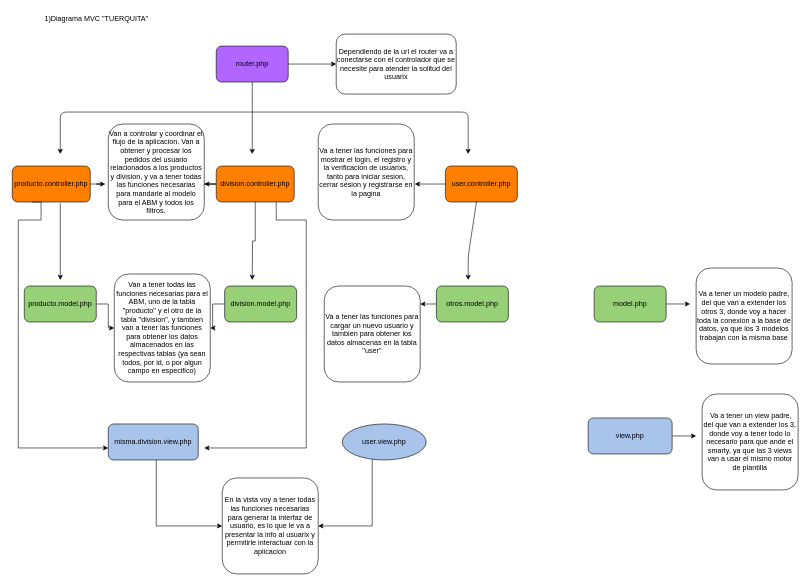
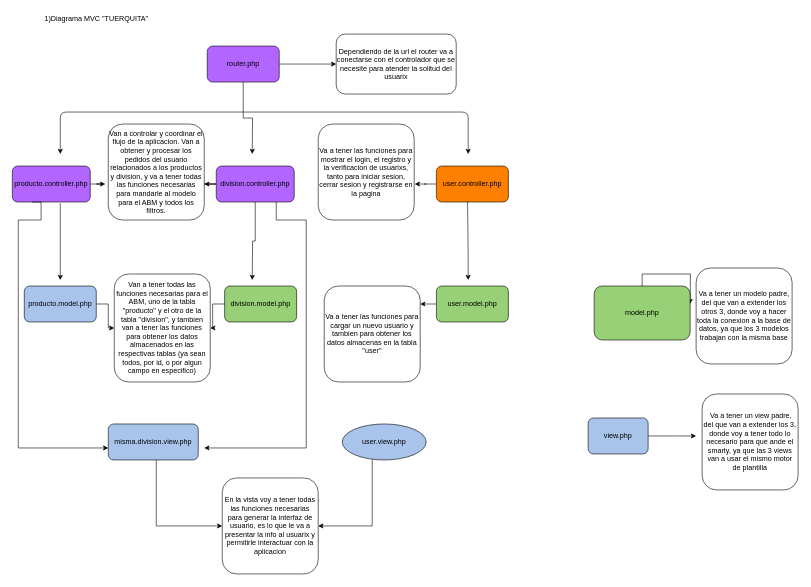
  <mxCell id="0" />
  <mxCell id="1" parent="0" />
  <mxCell id="2" value="" style="edgeStyle=orthogonalEdgeStyle;rounded=0;orthogonalLoop=1;jettySize=auto;html=1;" parent="1" source="4" target="5" edge="1"><mxGeometry relative="1" as="geometry" /></mxCell>
  <mxCell id="3" style="edgeStyle=orthogonalEdgeStyle;rounded=0;orthogonalLoop=1;jettySize=auto;html=1;exitX=0.5;exitY=1;exitDx=0;exitDy=0;" parent="1" source="4" edge="1"><mxGeometry relative="1" as="geometry"><mxPoint x="420" y="256" as="targetPoint" /><mxPoint x="650" y="226" as="sourcePoint" /></mxGeometry></mxCell>
- <mxCell id="4" value="router.php" style="rounded=1;whiteSpace=wrap;html=1;fillColor=#B266FF;" parent="1" vertex="1"><mxGeometry x="360" y="76" width="120" height="60" as="geometry" /></mxCell>
+ <mxCell id="4" value="router.php" style="rounded=1;whiteSpace=wrap;html=1;fillColor=#B266FF;" parent="1" vertex="1"><mxGeometry x="345" y="76" width="120" height="60" as="geometry" /></mxCell>
  <mxCell id="5" value="Dependiendo de la url el router va a conectarse con el controlador que se necesite para atender la solitud del usuarix" style="rounded=1;whiteSpace=wrap;html=1;" parent="1" vertex="1"><mxGeometry x="560" y="56" width="200" height="100" as="geometry" /></mxCell>
  <mxCell id="6" value="1)Diagrama MVC &quot;TUERQUITA&quot;" style="text;html=1;align=center;verticalAlign=middle;resizable=0;points=[];autosize=1;" parent="1" vertex="1"><mxGeometry x="65" y="20" width="190" height="20" as="geometry" /></mxCell>
  <mxCell id="7" style="edgeStyle=orthogonalEdgeStyle;rounded=0;orthogonalLoop=1;jettySize=auto;html=1;entryX=1;entryY=0.625;entryDx=0;entryDy=0;entryPerimeter=0;" parent="1" source="9" target="16" edge="1"><mxGeometry relative="1" as="geometry" /></mxCell>
  <mxCell id="8" style="edgeStyle=orthogonalEdgeStyle;rounded=0;orthogonalLoop=1;jettySize=auto;html=1;" parent="1" source="9" edge="1"><mxGeometry relative="1" as="geometry"><mxPoint x="420" y="466" as="targetPoint" /></mxGeometry></mxCell>
- <mxCell id="9" value="division.controller.php" style="rounded=1;whiteSpace=wrap;html=1;fillColor=#FF8000;" parent="1" vertex="1"><mxGeometry x="360" y="276" width="130" height="60" as="geometry" /></mxCell>
+ <mxCell id="9" value="division.controller.php" style="rounded=1;whiteSpace=wrap;html=1;fillColor=#b266ff;" parent="1" vertex="1"><mxGeometry x="360" y="276" width="130" height="60" as="geometry" /></mxCell>
  <mxCell id="10" style="edgeStyle=orthogonalEdgeStyle;rounded=0;orthogonalLoop=1;jettySize=auto;html=1;entryX=-0.031;entryY=0.625;entryDx=0;entryDy=0;entryPerimeter=0;" parent="1" source="11" target="16" edge="1"><mxGeometry relative="1" as="geometry" /></mxCell>
- <mxCell id="11" value="producto.controller.php" style="rounded=1;whiteSpace=wrap;html=1;fillColor=#FF8000;" parent="1" vertex="1"><mxGeometry y="276" width="130" height="60" as="geometry" x="20" /></mxCell>
+ <mxCell id="11" value="producto.controller.php" style="rounded=1;whiteSpace=wrap;html=1;fillColor=#b266ff;" parent="1" vertex="1"><mxGeometry y="276" width="130" height="60" as="geometry" x="20" /></mxCell>
  <mxCell id="12" style="edgeStyle=orthogonalEdgeStyle;rounded=0;orthogonalLoop=1;jettySize=auto;html=1;entryX=1.006;entryY=0.625;entryDx=0;entryDy=0;entryPerimeter=0;" parent="1" source="13" target="17" edge="1"><mxGeometry relative="1" as="geometry" /></mxCell>
- <mxCell id="13" value="user.controller.php" style="rounded=1;whiteSpace=wrap;html=1;fillColor=#FF8000;" parent="1" vertex="1"><mxGeometry x="742" y="276" width="120" height="60" as="geometry" /></mxCell>
+ <mxCell id="13" value="user.controller.php" style="rounded=1;whiteSpace=wrap;html=1;fillColor=#FF8000;" parent="1" vertex="1"><mxGeometry x="727" y="276" width="120" height="60" as="geometry" /></mxCell>
  <mxCell id="14" value="" style="endArrow=classic;html=1;" parent="1" edge="1"><mxGeometry width="50" height="50" relative="1" as="geometry"><mxPoint x="420" y="186" as="sourcePoint" /><mxPoint x="780" y="256" as="targetPoint" /><Array as="points"><mxPoint x="780" y="186" /></Array></mxGeometry></mxCell>
  <mxCell id="15" value="" style="endArrow=classic;html=1;" parent="1" edge="1"><mxGeometry width="50" height="50" relative="1" as="geometry"><mxPoint x="420" y="186" as="sourcePoint" /><mxPoint x="100" y="256" as="targetPoint" /><Array as="points"><mxPoint x="100" y="186" /></Array></mxGeometry></mxCell>
  <mxCell id="16" value="Van a controlar y coordinar el flujo de la aplicacion. Van a obtener y procesar los pedidos del usuario relacionados a los productos y division, y va a tener todas las funciones necesarias para mandarle al modelo para el ABM y todos los filtros." style="rounded=1;whiteSpace=wrap;html=1;" parent="1" vertex="1"><mxGeometry x="180" y="206" width="160" height="160" as="geometry" /></mxCell>
  <mxCell id="17" value="Va a tener las funciones para mostrar el login, el registro y la verificacion de usuarixs, tanto para iniciar sesion, cerrar sesion y registrarse en la pagina" style="rounded=1;whiteSpace=wrap;html=1;" parent="1" vertex="1"><mxGeometry x="530" y="206" width="160" height="160" as="geometry" /></mxCell>
  <mxCell id="18" style="edgeStyle=orthogonalEdgeStyle;rounded=0;orthogonalLoop=1;jettySize=auto;html=1;" parent="1" edge="1"><mxGeometry relative="1" as="geometry"><mxPoint x="340" y="746" as="targetPoint" /><mxPoint x="460" y="336" as="sourcePoint" /><Array as="points"><mxPoint x="460" y="336" /><mxPoint x="460" y="366" /><mxPoint x="510" y="366" /><mxPoint x="510" y="746" /></Array></mxGeometry></mxCell>
  <mxCell id="19" style="edgeStyle=orthogonalEdgeStyle;rounded=0;orthogonalLoop=1;jettySize=auto;html=1;" parent="1" source="20" target="28" edge="1"><mxGeometry relative="1" as="geometry" /></mxCell>
  <mxCell id="20" value="division.model.php" style="rounded=1;whiteSpace=wrap;html=1;fillColor=#97D077;" parent="1" vertex="1"><mxGeometry x="374" y="476" width="120" height="60" as="geometry" /></mxCell>
  <mxCell id="21" style="edgeStyle=orthogonalEdgeStyle;rounded=0;orthogonalLoop=1;jettySize=auto;html=1;exitX=0.25;exitY=1;exitDx=0;exitDy=0;" parent="1" source="11" edge="1"><mxGeometry relative="1" as="geometry"><mxPoint x="180" y="746" as="targetPoint" /><Array as="points"><mxPoint x="68" y="366" /><mxPoint x="30" y="366" /><mxPoint x="30" y="746" /></Array></mxGeometry></mxCell>
  <mxCell id="22" style="edgeStyle=orthogonalEdgeStyle;rounded=0;orthogonalLoop=1;jettySize=auto;html=1;" parent="1" source="23" target="28" edge="1"><mxGeometry relative="1" as="geometry" /></mxCell>
- <mxCell id="23" value="producto.model.php" style="rounded=1;whiteSpace=wrap;html=1;fillColor=#97D077;" parent="1" vertex="1"><mxGeometry x="40" y="476" width="120" height="60" as="geometry" /></mxCell>
+ <mxCell id="23" value="producto.model.php" style="rounded=1;whiteSpace=wrap;html=1;fillColor=#a9c4eb;" parent="1" vertex="1"><mxGeometry x="40" y="476" width="120" height="60" as="geometry" /></mxCell>
  <mxCell id="24" style="edgeStyle=orthogonalEdgeStyle;rounded=0;orthogonalLoop=1;jettySize=auto;html=1;entryX=1;entryY=0.188;entryDx=0;entryDy=0;entryPerimeter=0;" parent="1" source="25" target="29" edge="1"><mxGeometry relative="1" as="geometry" /></mxCell>
- <mxCell id="25" value="otros.model.php" style="rounded=1;whiteSpace=wrap;html=1;fillColor=#97D077;" parent="1" vertex="1"><mxGeometry x="727" y="476" width="120" height="60" as="geometry" /></mxCell>
+ <mxCell id="25" value="user.model.php" style="rounded=1;whiteSpace=wrap;html=1;fillColor=#97D077;" parent="1" vertex="1"><mxGeometry x="727" y="476" width="120" height="60" as="geometry" /></mxCell>
  <mxCell id="26" value="" style="endArrow=classic;html=1;" parent="1" edge="1"><mxGeometry width="50" height="50" relative="1" as="geometry"><mxPoint x="100" y="338" as="sourcePoint" /><mxPoint x="100" y="466" as="targetPoint" /><Array as="points"><mxPoint x="100" y="426" /></Array></mxGeometry></mxCell>
  <mxCell id="27" value="" style="endArrow=classic;html=1;exitX=0.433;exitY=0.983;exitDx=0;exitDy=0;exitPerimeter=0;" parent="1" source="13" edge="1"><mxGeometry width="50" height="50" relative="1" as="geometry"><mxPoint x="420" y="426" as="sourcePoint" /><mxPoint x="780" y="466" as="targetPoint" /><Array as="points"><mxPoint x="780" y="426" /></Array></mxGeometry></mxCell>
  <mxCell id="28" value="Van a tener todas las funciones necesarias para el ABM, uno de la tabla &quot;producto&quot; y el otro de la tabla &quot;division&quot;, y tambien van a tener las funciones para obtener los datos almacenados en las respectivas tablas (ya sean todos, por id, o por algun campo en especifico)" style="rounded=1;whiteSpace=wrap;html=1;" parent="1" vertex="1"><mxGeometry x="190" y="456" width="160" height="180" as="geometry" /></mxCell>
  <mxCell id="29" value="Va a tener las funciones para cargar un nuevo usuario y tambien para obtener los datos almacenas en la tabla &quot;user&quot;" style="rounded=1;whiteSpace=wrap;html=1;" parent="1" vertex="1"><mxGeometry x="540" y="476" width="160" height="160" as="geometry" /></mxCell>
  <mxCell id="30" style="edgeStyle=orthogonalEdgeStyle;rounded=0;orthogonalLoop=1;jettySize=auto;html=1;entryX=0;entryY=0.5;entryDx=0;entryDy=0;" parent="1" source="31" target="32" edge="1"><mxGeometry relative="1" as="geometry"><mxPoint x="260" y="826" as="targetPoint" /><Array as="points"><mxPoint x="260" y="876" /></Array></mxGeometry></mxCell>
  <mxCell id="31" value="misma.division.view.php" style="rounded=1;whiteSpace=wrap;html=1;fillColor=#A9C4EB;" parent="1" vertex="1"><mxGeometry x="180" y="706" width="150" height="60" as="geometry" /></mxCell>
  <mxCell id="32" value="En la vista voy a tener todas las funciones necesarias para generar la interfaz de usuario, es lo que le va a presentar la info al usuarix y permitirle interactuar con la aplicacion" style="rounded=1;whiteSpace=wrap;html=1;" parent="1" vertex="1"><mxGeometry x="370" y="796" width="160" height="160" as="geometry" /></mxCell>
  <mxCell id="33" style="edgeStyle=orthogonalEdgeStyle;rounded=0;orthogonalLoop=1;jettySize=auto;html=1;entryX=1;entryY=0.5;entryDx=0;entryDy=0;" parent="1" source="34" target="32" edge="1"><mxGeometry relative="1" as="geometry"><Array as="points"><mxPoint x="620" y="876" /></Array></mxGeometry></mxCell>
  <mxCell id="34" value="user.view.php" style="ellipse;whiteSpace=wrap;html=1;fillColor=#A9C4EB;" parent="1" vertex="1"><mxGeometry x="570" y="706" width="140" height="60" as="geometry" /></mxCell>
  <mxCell id="35" style="edgeStyle=orthogonalEdgeStyle;rounded=0;orthogonalLoop=1;jettySize=auto;html=1;" edge="1" parent="1" source="36"><mxGeometry relative="1" as="geometry"><mxPoint x="1150" y="506" as="targetPoint" /></mxGeometry></mxCell>
- <mxCell id="36" value="model.php" style="rounded=1;whiteSpace=wrap;html=1;fillColor=#97D077;" vertex="1" parent="1"><mxGeometry x="990" y="476" width="120" height="60" as="geometry" /></mxCell>
+ <mxCell id="36" value="model.php" style="rounded=1;whiteSpace=wrap;html=1;fillColor=#97D077;" vertex="1" parent="1"><mxGeometry x="990" y="476" width="160" height="90" as="geometry" /></mxCell>
  <mxCell id="37" style="edgeStyle=orthogonalEdgeStyle;rounded=0;orthogonalLoop=1;jettySize=auto;html=1;" edge="1" parent="1" source="38"><mxGeometry relative="1" as="geometry"><mxPoint x="1160" y="726" as="targetPoint" /></mxGeometry></mxCell>
- <mxCell id="38" value="view.php" style="rounded=1;whiteSpace=wrap;html=1;fillColor=#A9C4EB;" vertex="1" parent="1"><mxGeometry x="980" y="696" width="140" height="60" as="geometry" /></mxCell>
+ <mxCell id="38" value="view.php" style="rounded=1;whiteSpace=wrap;html=1;fillColor=#A9C4EB;" vertex="1" parent="1"><mxGeometry x="980" y="696" width="100" height="60" as="geometry" /></mxCell>
  <mxCell id="39" value="Va a tener un modelo padre, del que van a extender los otros 3, donde voy a hacer toda la conexion a la base de datos, ya que los 3 modelos trabajan con la misma base" style="rounded=1;whiteSpace=wrap;html=1;" vertex="1" parent="1"><mxGeometry x="1160" y="446" width="160" height="160" as="geometry" /></mxCell>
  <mxCell id="40" value="&amp;nbsp;Va a tener un view padre, del que van a extender los 3, donde voy a tener todo lo necesario para que ande el smarty, ya que las 3 views van a usar el mismo motor de plantilla" style="rounded=1;whiteSpace=wrap;html=1;" vertex="1" parent="1"><mxGeometry x="1170" y="656" width="160" height="160" as="geometry" /></mxCell>
